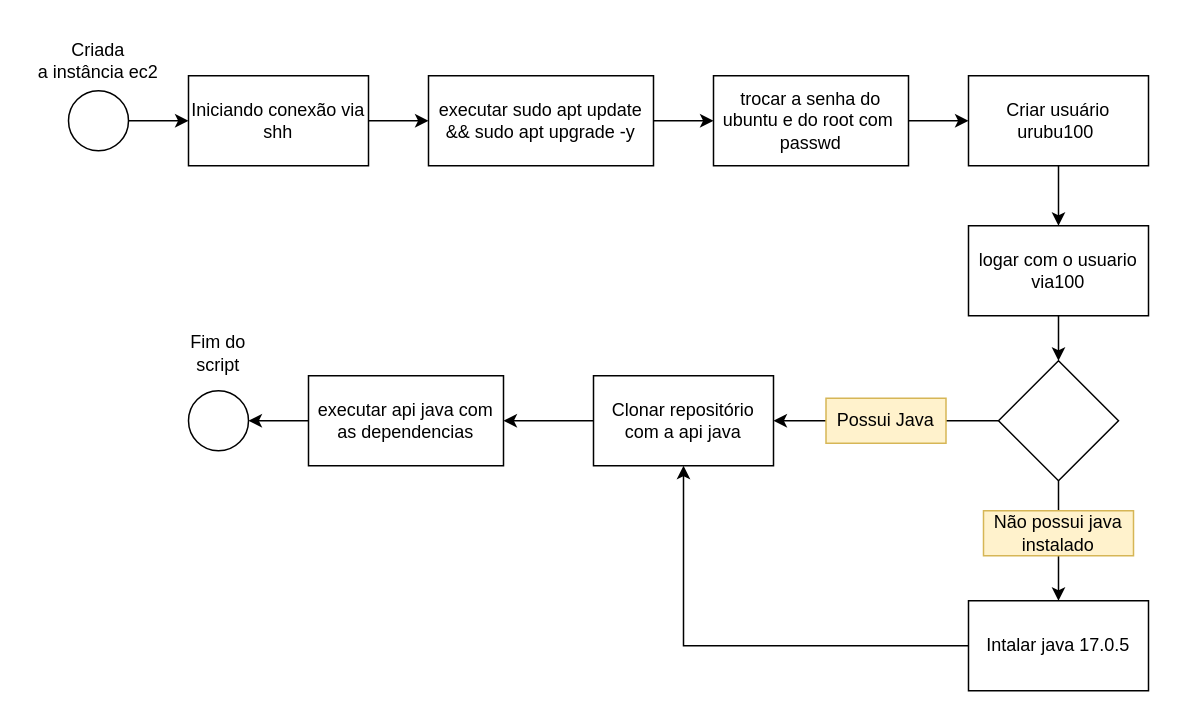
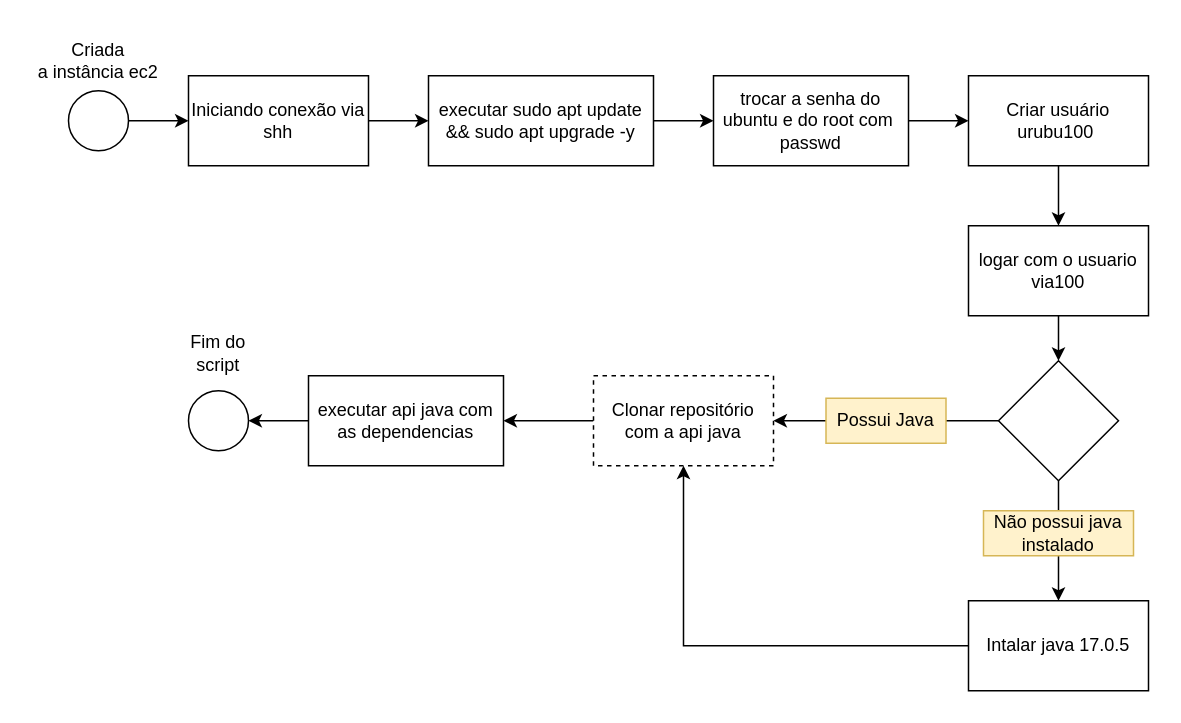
  <mxCell id="0" />
  <mxCell id="1" parent="0" />
  <mxCell id="2" value="" style="edgeStyle=orthogonalEdgeStyle;rounded=0;orthogonalLoop=1;jettySize=auto;html=1;" edge="1" parent="1" source="3" target="5"><mxGeometry relative="1" as="geometry" /></mxCell>
  <mxCell id="3" value="" style="ellipse;whiteSpace=wrap;html=1;aspect=fixed;" vertex="1" parent="1"><mxGeometry x="45" y="60" width="40" height="40" as="geometry" /></mxCell>
  <mxCell id="4" value="" style="edgeStyle=orthogonalEdgeStyle;rounded=0;orthogonalLoop=1;jettySize=auto;html=1;" edge="1" parent="1" source="5" target="7"><mxGeometry relative="1" as="geometry" /></mxCell>
  <mxCell id="5" value="Iniciando conexão via shh" style="whiteSpace=wrap;html=1;" vertex="1" parent="1"><mxGeometry x="125" y="50" width="120" height="60" as="geometry" /></mxCell>
  <mxCell id="6" value="" style="edgeStyle=orthogonalEdgeStyle;rounded=0;orthogonalLoop=1;jettySize=auto;html=1;" edge="1" parent="1" source="7" target="9"><mxGeometry relative="1" as="geometry" /></mxCell>
  <mxCell id="7" value="executar sudo apt update &amp;amp;&amp;amp; sudo apt upgrade -y" style="whiteSpace=wrap;html=1;" vertex="1" parent="1"><mxGeometry x="285" y="50" width="150" height="60" as="geometry" /></mxCell>
  <mxCell id="8" value="" style="edgeStyle=orthogonalEdgeStyle;rounded=0;orthogonalLoop=1;jettySize=auto;html=1;" edge="1" parent="1" source="9" target="17"><mxGeometry relative="1" as="geometry" /></mxCell>
  <mxCell id="9" value="trocar a senha do ubuntu e do root com&amp;nbsp; passwd" style="whiteSpace=wrap;html=1;" vertex="1" parent="1"><mxGeometry x="475" y="50" width="130" height="60" as="geometry" /></mxCell>
  <mxCell id="10" style="edgeStyle=orthogonalEdgeStyle;rounded=0;orthogonalLoop=1;jettySize=auto;html=1;entryX=1;entryY=0.5;entryDx=0;entryDy=0;" edge="1" parent="1" source="12" target="21"><mxGeometry relative="1" as="geometry" /></mxCell>
  <mxCell id="11" style="edgeStyle=orthogonalEdgeStyle;rounded=0;orthogonalLoop=1;jettySize=auto;html=1;entryX=0.5;entryY=0;entryDx=0;entryDy=0;" edge="1" parent="1" source="12" target="14"><mxGeometry relative="1" as="geometry" /></mxCell>
  <mxCell id="12" value="" style="rhombus;whiteSpace=wrap;html=1;" vertex="1" parent="1"><mxGeometry x="665" y="240" width="80" height="80" as="geometry" /></mxCell>
  <mxCell id="13" style="edgeStyle=orthogonalEdgeStyle;rounded=0;orthogonalLoop=1;jettySize=auto;html=1;" edge="1" parent="1" source="14" target="21"><mxGeometry relative="1" as="geometry" /></mxCell>
  <mxCell id="14" value="Intalar java 17.0.5" style="whiteSpace=wrap;html=1;" vertex="1" parent="1"><mxGeometry x="645" y="400" width="120" height="60" as="geometry" /></mxCell>
  <mxCell id="15" value="Não possui java instalado" style="text;html=1;strokeColor=#d6b656;fillColor=#fff2cc;align=center;verticalAlign=middle;whiteSpace=wrap;rounded=0;" vertex="1" parent="1"><mxGeometry x="655" y="340" width="100" height="30" as="geometry" /></mxCell>
  <mxCell id="16" value="" style="edgeStyle=orthogonalEdgeStyle;rounded=0;orthogonalLoop=1;jettySize=auto;html=1;" edge="1" parent="1" source="17" target="19"><mxGeometry relative="1" as="geometry" /></mxCell>
  <mxCell id="17" value="Criar usuário urubu100&amp;nbsp;" style="whiteSpace=wrap;html=1;" vertex="1" parent="1"><mxGeometry x="645" y="50" width="120" height="60" as="geometry" /></mxCell>
  <mxCell id="18" style="edgeStyle=orthogonalEdgeStyle;rounded=0;orthogonalLoop=1;jettySize=auto;html=1;entryX=0.5;entryY=0;entryDx=0;entryDy=0;" edge="1" parent="1" source="19" target="12"><mxGeometry relative="1" as="geometry" /></mxCell>
  <mxCell id="19" value="logar com o usuario via100" style="whiteSpace=wrap;html=1;" vertex="1" parent="1"><mxGeometry x="645" y="150" width="120" height="60" as="geometry" /></mxCell>
  <mxCell id="20" style="edgeStyle=orthogonalEdgeStyle;rounded=0;orthogonalLoop=1;jettySize=auto;html=1;entryX=1;entryY=0.5;entryDx=0;entryDy=0;" edge="1" parent="1" source="21" target="23"><mxGeometry relative="1" as="geometry" /></mxCell>
- <mxCell id="21" value="Clonar repositório com a api java" style="whiteSpace=wrap;html=1;" vertex="1" parent="1"><mxGeometry x="395" y="250" width="120" height="60" as="geometry" /></mxCell>
+ <mxCell id="21" value="Clonar repositório com a api java" style="whiteSpace=wrap;html=1;dashed=1;" vertex="1" parent="1"><mxGeometry x="395" y="250" width="120" height="60" as="geometry" /></mxCell>
  <mxCell id="22" style="edgeStyle=orthogonalEdgeStyle;rounded=0;orthogonalLoop=1;jettySize=auto;html=1;" edge="1" parent="1" source="23" target="25"><mxGeometry relative="1" as="geometry" /></mxCell>
  <mxCell id="23" value="executar api java com as dependencias" style="whiteSpace=wrap;html=1;" vertex="1" parent="1"><mxGeometry x="205" y="250" width="130" height="60" as="geometry" /></mxCell>
  <mxCell id="24" value="Possui Java" style="text;html=1;strokeColor=#d6b656;fillColor=#fff2cc;align=center;verticalAlign=middle;whiteSpace=wrap;rounded=0;" vertex="1" parent="1"><mxGeometry x="550" y="265" width="80" height="30" as="geometry" /></mxCell>
  <mxCell id="25" value="" style="ellipse;whiteSpace=wrap;html=1;" vertex="1" parent="1"><mxGeometry x="125" y="260" width="40" height="40" as="geometry" /></mxCell>
  <mxCell id="26" value="Fim do script" style="text;html=1;strokeColor=none;fillColor=none;align=center;verticalAlign=middle;whiteSpace=wrap;rounded=0;" vertex="1" parent="1"><mxGeometry x="115" y="220" width="60" height="30" as="geometry" /></mxCell>
  <mxCell id="27" value="Criada a&amp;nbsp;instância ec2" style="text;html=1;strokeColor=none;fillColor=none;align=center;verticalAlign=middle;whiteSpace=wrap;rounded=0;" vertex="1" parent="1"><mxGeometry x="20" y="20" width="90" height="40" as="geometry" /></mxCell>
